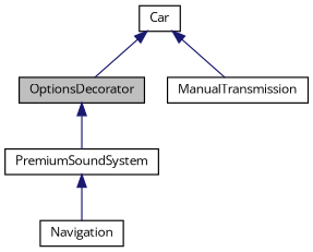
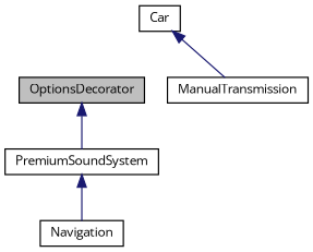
  digraph {
    fontname="Open Sans"
    node [color=black fillcolor=white fontname="Open Sans" fontsize=10 shape=record style=filled]
    edge [color=midnightblue dir=back fontname="Open Sans" fontsize=10 labelfontname=Helvetica labelfontsize=10 style=solid]
    n1 [fillcolor=grey75 fontcolor=black height=0.2 label=OptionsDecorator width=0.4]
    n2 [height=0.2 label=PremiumSoundSystem width=0.4]
    n3 [height=0.2 label=ManualTransmission width=0.4]
    n4 [height=0.2 label=Navigation width=0.4]
    n5 [height=0.2 label=Car width=0.4]
    n1 -> n2
    n2 -> n4
-   n5 -> n1
    n5 -> n3
  }
